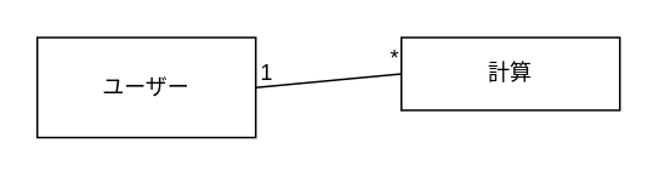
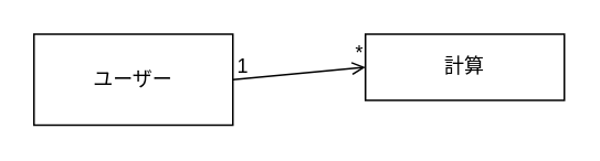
  <mxCell id="0" />
  <mxCell id="1" parent="0" />
  <mxCell id="2" value="ユーザー" style="rounded=0;whiteSpace=wrap;html=1;" vertex="1" parent="1"><mxGeometry x="20" y="20" width="120" height="55" as="geometry" /></mxCell>
  <mxCell id="3" value="計算" style="rounded=0;whiteSpace=wrap;html=1;" vertex="1" parent="1"><mxGeometry x="220" y="20" width="120" height="40" as="geometry" /></mxCell>
- <mxCell id="4" value="" style="endArrow=none;html=1;rounded=0;entryX=0;entryY=0.5;entryDx=0;entryDy=0;exitX=1;exitY=0.5;exitDx=0;exitDy=0;" edge="1" parent="1" source="2" target="3"><mxGeometry relative="1" as="geometry"><mxPoint x="140" y="40" as="sourcePoint" /><mxPoint x="220" y="40" as="targetPoint" /></mxGeometry></mxCell>
+ <mxCell id="4" value="" style="endArrow=open;html=1;rounded=0;entryX=0;entryY=0.5;entryDx=0;entryDy=0;exitX=1;exitY=0.5;exitDx=0;exitDy=0;" edge="1" parent="1" source="2" target="3"><mxGeometry relative="1" as="geometry"><mxPoint x="140" y="40" as="sourcePoint" /><mxPoint x="220" y="40" as="targetPoint" /></mxGeometry></mxCell>
  <mxCell id="5" value="1" style="resizable=0;html=1;whiteSpace=wrap;align=left;verticalAlign=bottom;" connectable="0" vertex="1" parent="4"><mxGeometry x="-1" relative="1" as="geometry"><mxPoint x="1" as="offset" /></mxGeometry></mxCell>
  <mxCell id="6" value="*" style="resizable=0;html=1;whiteSpace=wrap;align=right;verticalAlign=bottom;" connectable="0" vertex="1" parent="4"><mxGeometry x="1" relative="1" as="geometry" /></mxCell>
